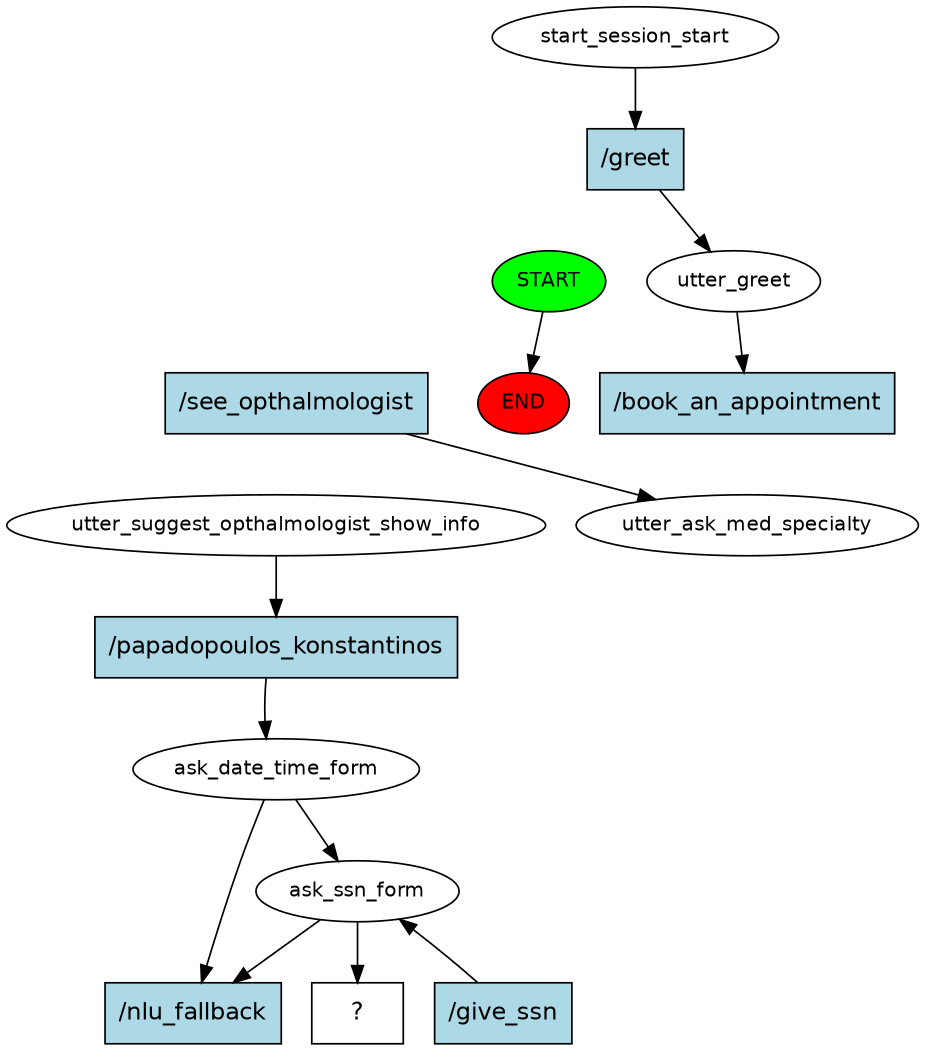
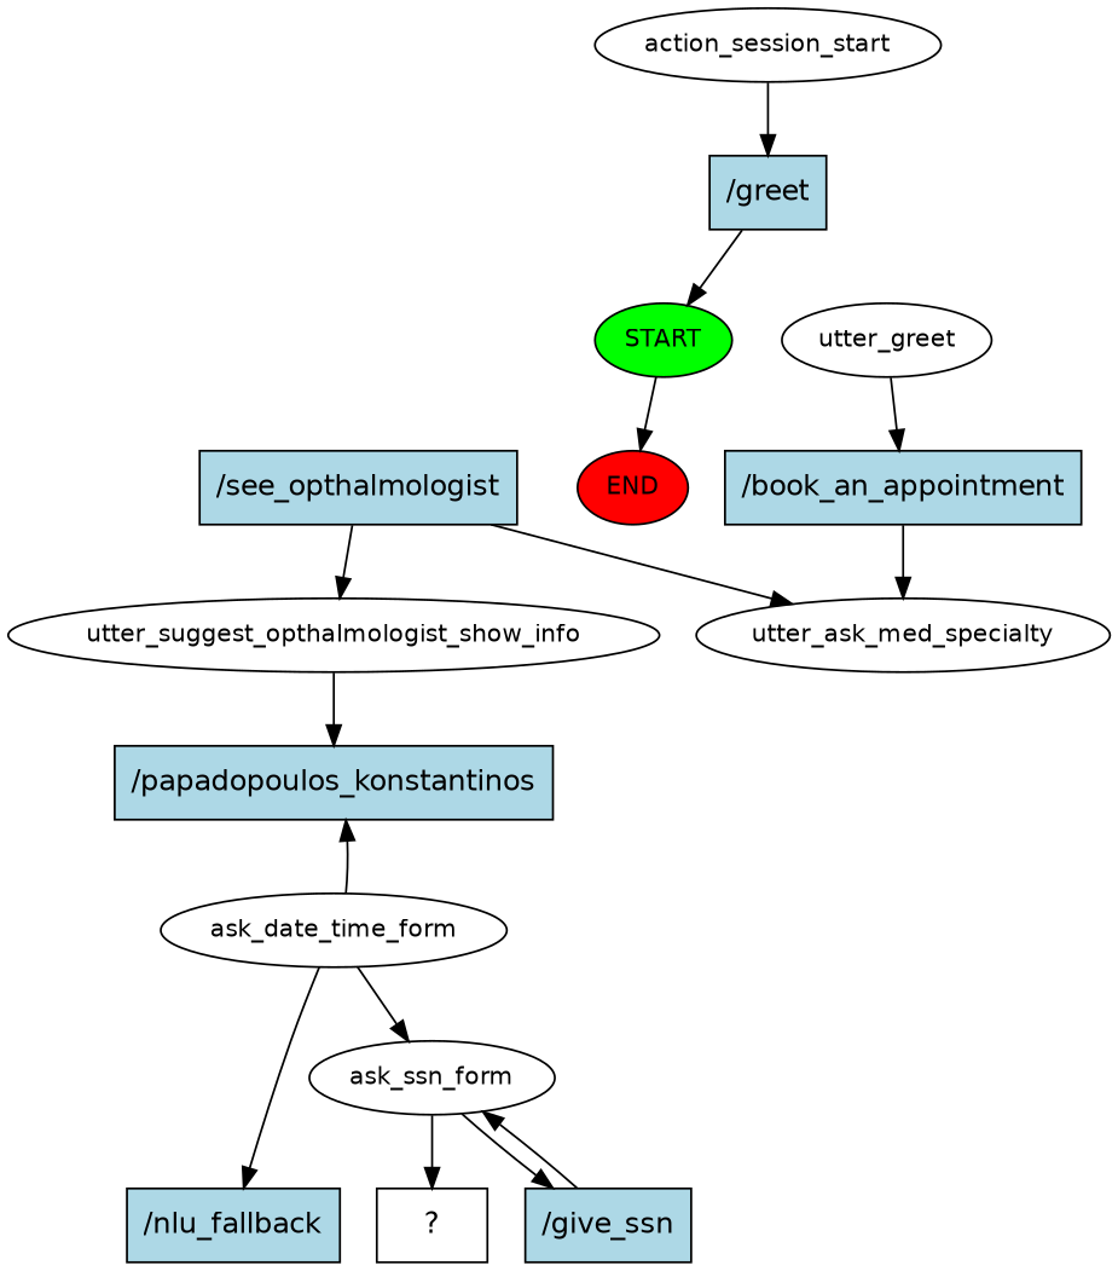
  digraph {
    fontname="DejaVu Sans"
    node [fontname="DejaVu Sans" fontsize=12 style=filled]
    edge [fontname="DejaVu Sans"]
    n1 [fillcolor=green label=START]
    n2 [fillcolor=red label=END]
-   n3 [label=start_session_start style=""]
+   n3 [label=action_session_start style=""]
    n4 [fillcolor=lightblue label="/greet" shape=rect fontsize=""]
    n5 [label=utter_greet style=""]
    n6 [fillcolor=lightblue label="/book_an_appointment" shape=rect fontsize=""]
    n7 [label=utter_ask_med_specialty style=""]
    n8 [fillcolor=lightblue label="/see_opthalmologist" shape=rect fontsize=""]
    n9 [label=utter_suggest_opthalmologist_show_info style=""]
    n10 [fillcolor=lightblue label="/papadopoulos_konstantinos" shape=rect fontsize=""]
    n11 [label=ask_date_time_form style=""]
    n12 [label=ask_ssn_form style=""]
    n13 [fillcolor=lightblue label="/nlu_fallback" shape=rect fontsize=""]
    n14 [label="  ?  " shape=rect fontsize="" style=""]
    n15 [fillcolor=lightblue label="/give_ssn" shape=rect fontsize=""]
    n1 -> n2
    n3 -> n4
-   n4 -> n5
+   n4 -> n1
    n5 -> n6
+   n6 -> n7
    n8 -> n7
+   n8 -> n9
    n9 -> n10
-   n10 -> n11
+   n11 -> n10
    n11 -> n12
    n11 -> n13
    n12 -> n14
-   n12 -> n13
+   n12 -> n15
    n15 -> n12
  }
